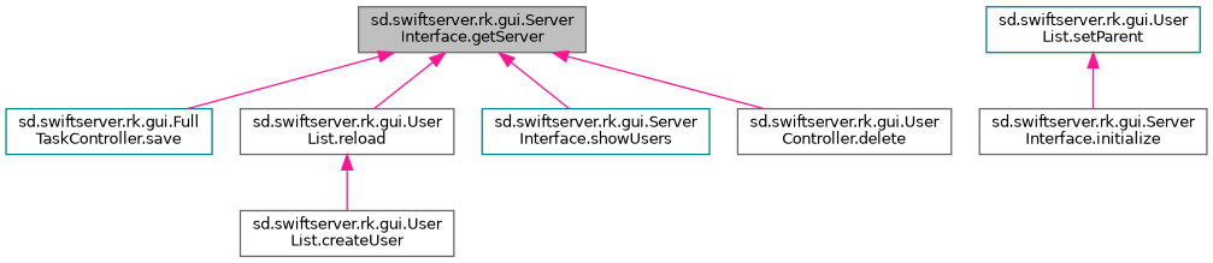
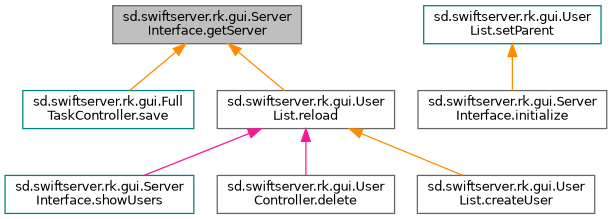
  digraph {
    rankdir=TB
    node [color=gray40 fillcolor=white fontname=Helvetica fontsize=10 shape=record style=filled]
    edge [color=darkorange dir=back fontname=Helvetica fontsize=10 labelfontname=Helvetica labelfontsize=10 style=solid]
    n1 [fillcolor=grey75 fontcolor=black height=0.2 label="sd.swiftserver.rk.gui.Server\lInterface.getServer" width=0.4]
    n2 [color=teal height=0.2 label="sd.swiftserver.rk.gui.Full\lTaskController.save" width=0.4]
    n3 [height=0.2 label="sd.swiftserver.rk.gui.User\lList.reload" width=0.4]
    n4 [color=teal height=0.2 label="sd.swiftserver.rk.gui.Server\lInterface.showUsers" width=0.4]
    n5 [height=0.2 label="sd.swiftserver.rk.gui.User\lController.delete" width=0.4]
    n6 [height=0.2 label="sd.swiftserver.rk.gui.User\lList.createUser" width=0.4]
    n7 [color=teal height=0.2 label="sd.swiftserver.rk.gui.User\lList.setParent" width=0.4]
    n8 [height=0.2 label="sd.swiftserver.rk.gui.Server\lInterface.initialize" width=0.4]
-   n1 -> n2 [color=deeppink]
-   n1 -> n3 [color=deeppink]
-   n1 -> n4 [color=deeppink]
-   n1 -> n5 [color=deeppink]
-   n3 -> n6 [color=deeppink]
-   n7 -> n8 [color=deeppink]
+   n1 -> n2
+   n1 -> n3
+   n3 -> n4 [color=deeppink]
+   n3 -> n5 [color=deeppink]
+   n3 -> n6
+   n7 -> n8
  }
